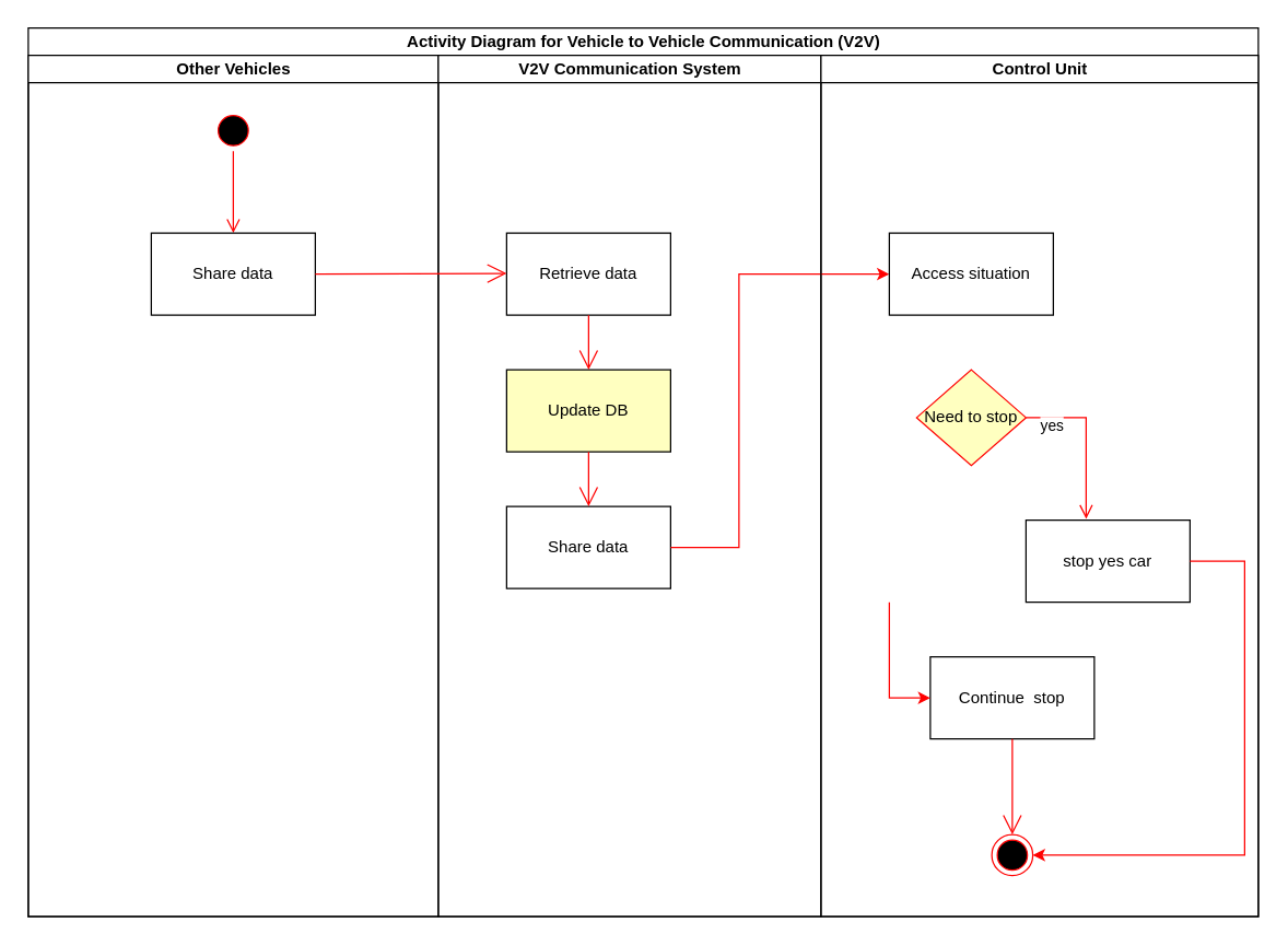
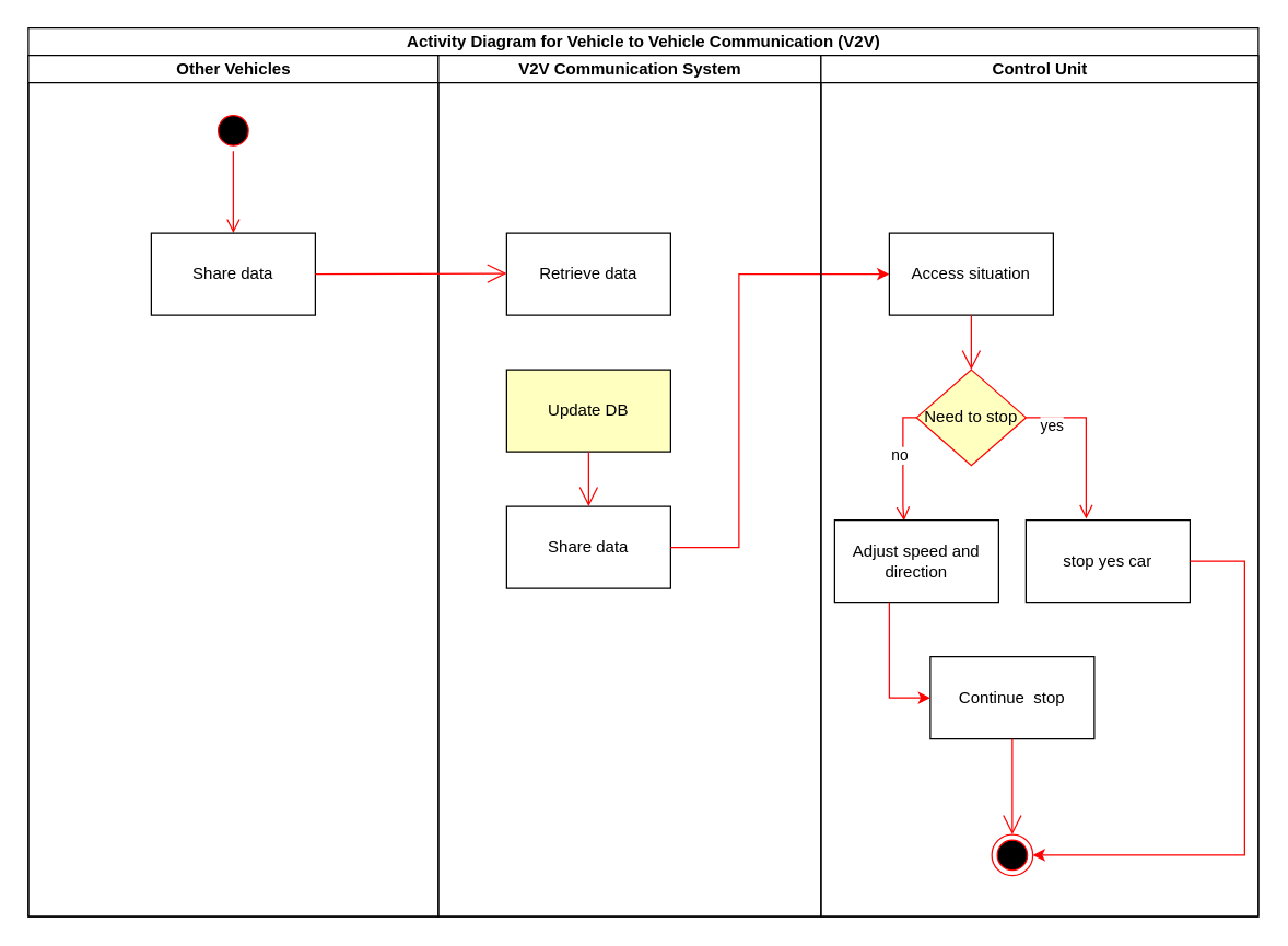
  <mxCell id="0" />
  <mxCell id="1" parent="0" />
  <mxCell id="2" value="Activity Diagram for Vehicle to Vehicle Communication (V2V)" style="swimlane;childLayout=stackLayout;resizeParent=1;resizeParentMax=0;startSize=20;html=1;" vertex="1" parent="1"><mxGeometry x="20" y="20" width="900" height="650" as="geometry" /></mxCell>
  <mxCell id="3" value="Other Vehicles" style="swimlane;startSize=20;html=1;" vertex="1" parent="2"><mxGeometry y="20" width="300" height="630" as="geometry" /></mxCell>
  <mxCell id="4" value="" style="ellipse;html=1;shape=startState;fillColor=#000000;strokeColor=#ff0000;" vertex="1" parent="3"><mxGeometry x="135" y="40" width="30" height="30" as="geometry" /></mxCell>
  <mxCell id="5" value="" style="edgeStyle=orthogonalEdgeStyle;html=1;verticalAlign=bottom;endArrow=open;endSize=8;strokeColor=#ff0000;rounded=0;exitX=0.5;exitY=1;exitDx=0;exitDy=0;entryX=0.5;entryY=0;entryDx=0;entryDy=0;" edge="1" source="4" parent="3" target="6"><mxGeometry relative="1" as="geometry"><mxPoint x="110" y="110" as="targetPoint" /><Array as="points"><mxPoint x="150" y="90" /><mxPoint x="150" y="90" /></Array></mxGeometry></mxCell>
  <mxCell id="6" value="Share data" style="rounded=0;whiteSpace=wrap;html=1;" vertex="1" parent="3"><mxGeometry x="90" y="130" width="120" height="60" as="geometry" /></mxCell>
  <mxCell id="7" value="V2V Communication System" style="swimlane;startSize=20;html=1;" vertex="1" parent="2"><mxGeometry x="300" y="20" width="280" height="630" as="geometry" /></mxCell>
  <mxCell id="8" value="Share data" style="rounded=0;whiteSpace=wrap;html=1;" vertex="1" parent="7"><mxGeometry x="50" y="330" width="120" height="60" as="geometry" /></mxCell>
  <mxCell id="9" value="Update DB" style="rounded=0;whiteSpace=wrap;html=1;fillColor=#ffffc0;" vertex="1" parent="7"><mxGeometry x="50" y="230" width="120" height="60" as="geometry" /></mxCell>
  <mxCell id="10" value="Retrieve data" style="rounded=0;whiteSpace=wrap;html=1;" vertex="1" parent="7"><mxGeometry x="50" y="130" width="120" height="60" as="geometry" /></mxCell>
  <mxCell id="11" value="" style="endArrow=open;endFill=1;endSize=12;html=1;rounded=0;strokeColor=#FF0000;exitX=1;exitY=0.5;exitDx=0;exitDy=0;" edge="1" parent="7" source="6"><mxGeometry width="160" relative="1" as="geometry"><mxPoint x="-50" y="159.5" as="sourcePoint" /><mxPoint x="50" y="159.5" as="targetPoint" /></mxGeometry></mxCell>
- <mxCell id="12" value="" style="endArrow=open;endFill=1;endSize=12;html=1;rounded=0;strokeColor=#FF0000;entryX=0.5;entryY=0;entryDx=0;entryDy=0;exitX=0.5;exitY=1;exitDx=0;exitDy=0;" edge="1" parent="7" source="10" target="9"><mxGeometry width="160" relative="1" as="geometry"><mxPoint x="150" y="200" as="sourcePoint" /><mxPoint x="210" y="200" as="targetPoint" /></mxGeometry></mxCell>
  <mxCell id="13" value="" style="endArrow=open;endFill=1;endSize=12;html=1;rounded=0;strokeColor=#FF0000;entryX=0.5;entryY=0;entryDx=0;entryDy=0;exitX=0.5;exitY=1;exitDx=0;exitDy=0;" edge="1" parent="7" source="9" target="8"><mxGeometry width="160" relative="1" as="geometry"><mxPoint x="150" y="310" as="sourcePoint" /><mxPoint x="210" y="310" as="targetPoint" /></mxGeometry></mxCell>
  <mxCell id="14" value="" style="edgeStyle=segmentEdgeStyle;endArrow=classic;html=1;rounded=0;strokeColor=#FF0000;entryX=0;entryY=0.5;entryDx=0;entryDy=0;" edge="1" parent="7" target="16"><mxGeometry width="50" height="50" relative="1" as="geometry"><mxPoint x="170" y="360" as="sourcePoint" /><mxPoint x="230" y="170" as="targetPoint" /><Array as="points"><mxPoint x="220" y="360" /><mxPoint x="220" y="160" /></Array></mxGeometry></mxCell>
  <mxCell id="15" value="Control Unit" style="swimlane;startSize=20;html=1;" vertex="1" parent="2"><mxGeometry x="580" y="20" width="320" height="630" as="geometry" /></mxCell>
  <mxCell id="16" value="Access situation" style="rounded=0;whiteSpace=wrap;html=1;" vertex="1" parent="15"><mxGeometry x="50" y="130" width="120" height="60" as="geometry" /></mxCell>
  <mxCell id="17" value="Need to stop" style="rhombus;whiteSpace=wrap;html=1;fillColor=#ffffc0;strokeColor=#ff0000;" vertex="1" parent="15"><mxGeometry x="70" y="230" width="80" height="70" as="geometry" /></mxCell>
  <mxCell id="18" value="yes" style="edgeStyle=orthogonalEdgeStyle;html=1;align=left;verticalAlign=bottom;endArrow=open;endSize=8;strokeColor=#ff0000;rounded=0;exitX=1;exitY=0.5;exitDx=0;exitDy=0;entryX=0.367;entryY=-0.015;entryDx=0;entryDy=0;entryPerimeter=0;" edge="1" source="17" parent="15" target="21"><mxGeometry x="-0.852" y="-15" relative="1" as="geometry"><mxPoint x="210" y="330" as="targetPoint" /><Array as="points"><mxPoint x="194" y="265" /><mxPoint x="194" y="330" /></Array><mxPoint as="offset" /></mxGeometry></mxCell>
+ <mxCell id="19" value="no" style="edgeStyle=orthogonalEdgeStyle;html=1;align=left;verticalAlign=top;endArrow=open;endSize=8;strokeColor=#ff0000;rounded=0;exitX=0;exitY=0.5;exitDx=0;exitDy=0;entryX=0.423;entryY=0.009;entryDx=0;entryDy=0;entryPerimeter=0;" edge="1" source="17" parent="15" target="20"><mxGeometry x="-0.421" y="-10" relative="1" as="geometry"><mxPoint x="60" y="330" as="targetPoint" /><Array as="points"><mxPoint x="60" y="265" /><mxPoint x="60" y="330" /><mxPoint x="61" y="330" /></Array><mxPoint as="offset" /></mxGeometry></mxCell>
+ <mxCell id="20" value="Adjust speed and direction" style="rounded=0;whiteSpace=wrap;html=1;" vertex="1" parent="15"><mxGeometry x="10" y="340" width="120" height="60" as="geometry" /></mxCell>
  <mxCell id="21" value="stop yes car" style="rounded=0;whiteSpace=wrap;html=1;" vertex="1" parent="15"><mxGeometry x="150" y="340" width="120" height="60" as="geometry" /></mxCell>
  <mxCell id="22" value="Continue&amp;nbsp; stop" style="rounded=0;whiteSpace=wrap;html=1;" vertex="1" parent="15"><mxGeometry x="80" y="440" width="120" height="60" as="geometry" /></mxCell>
  <mxCell id="23" value="" style="ellipse;html=1;shape=endState;fillColor=#000000;strokeColor=#ff0000;" vertex="1" parent="15"><mxGeometry x="125" y="570" width="30" height="30" as="geometry" /></mxCell>
+ <mxCell id="24" value="" style="endArrow=open;endFill=1;endSize=12;html=1;rounded=0;strokeColor=#FF0000;exitX=0.5;exitY=1;exitDx=0;exitDy=0;entryX=0.5;entryY=0;entryDx=0;entryDy=0;" edge="1" parent="15" source="16" target="17"><mxGeometry width="160" relative="1" as="geometry"><mxPoint x="160" y="210" as="sourcePoint" /><mxPoint x="320" y="210" as="targetPoint" /></mxGeometry></mxCell>
  <mxCell id="25" value="" style="edgeStyle=segmentEdgeStyle;endArrow=classic;html=1;rounded=0;strokeColor=#FF0000;exitX=1;exitY=0.5;exitDx=0;exitDy=0;entryX=1;entryY=0.5;entryDx=0;entryDy=0;" edge="1" parent="15" source="21" target="23"><mxGeometry width="50" height="50" relative="1" as="geometry"><mxPoint x="290" y="370" as="sourcePoint" /><mxPoint x="270" y="590" as="targetPoint" /><Array as="points"><mxPoint x="310" y="370" /><mxPoint x="310" y="585" /></Array></mxGeometry></mxCell>
  <mxCell id="26" value="" style="endArrow=open;endFill=1;endSize=12;html=1;rounded=0;strokeColor=#FF0000;exitX=0.5;exitY=1;exitDx=0;exitDy=0;entryX=0.5;entryY=0;entryDx=0;entryDy=0;" edge="1" parent="15" source="22" target="23"><mxGeometry width="160" relative="1" as="geometry"><mxPoint x="140" y="530" as="sourcePoint" /><mxPoint x="250" y="530" as="targetPoint" /></mxGeometry></mxCell>
  <mxCell id="27" value="" style="edgeStyle=segmentEdgeStyle;endArrow=classic;html=1;rounded=0;strokeColor=#FF0000;" edge="1" parent="15"><mxGeometry width="50" height="50" relative="1" as="geometry"><mxPoint x="50" y="400" as="sourcePoint" /><mxPoint x="80" y="470" as="targetPoint" /><Array as="points"><mxPoint x="50" y="402" /><mxPoint x="50" y="470" /></Array></mxGeometry></mxCell>
